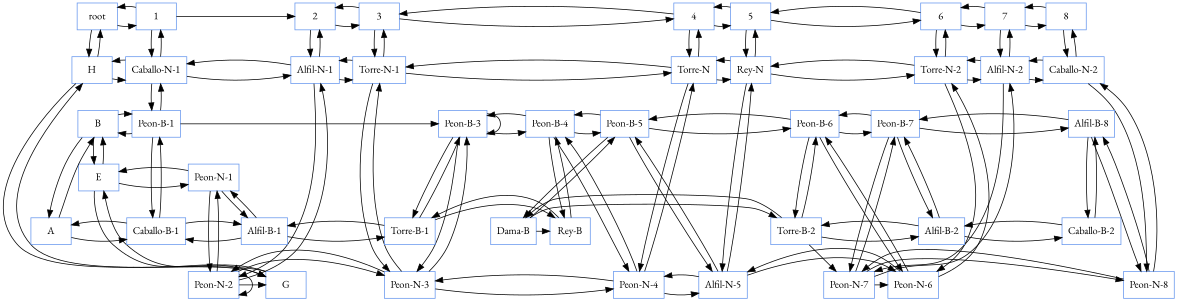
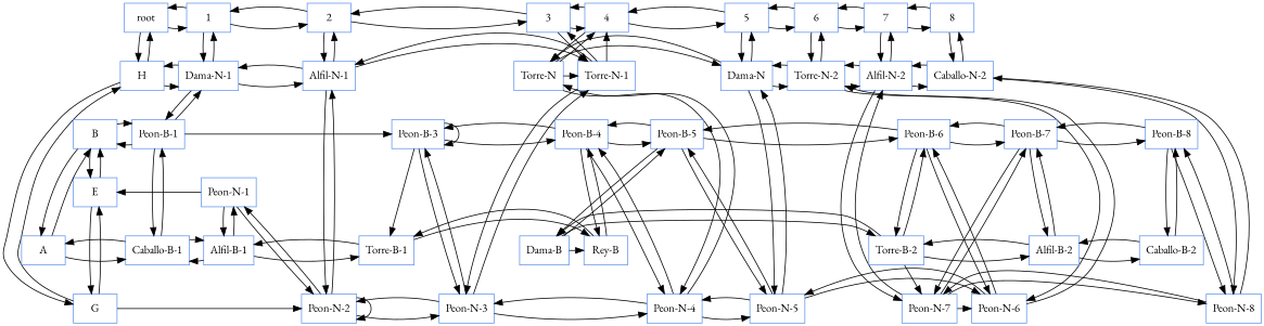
  digraph {
    fontname="EB Garamond"
    node [color=cornflowerblue fontname="EB Garamond" shape=box]
    edge [fontname="EB Garamond"]
    root
    1
    2
    3
    4
    5
    6
    7
    8
    H
-   "Caballo-N-1"
+   "Caballo-N-1" [label="Dama-N-1"]
    "Alfil-N-1"
    "Torre-N-1"
    n14 [label="Torre-N"]
-   "Dama-N" [label="Rey-N"]
+   "Dama-N"
    "Torre-N-2"
    "Alfil-N-2"
    "Caballo-N-2"
    G
    "Peon-N-2"
    "Peon-N-3"
    "Peon-N-4"
-   "Peon-N-5" [label="Alfil-N-5"]
+   "Peon-N-5"
    "Peon-N-6"
    "Peon-N-7"
    "Peon-N-8"
    E
    "Peon-N-1"
    "Peon-B-1"
    "Peon-B-3"
    "Peon-B-4"
    "Peon-B-5"
    "Peon-B-6"
    "Peon-B-7"
-   "Peon-B-8" [label="Alfil-B-8"]
+   "Peon-B-8"
    B
    "Alfil-B-1"
    A
    "Caballo-B-1"
    "Torre-B-1"
    "Rey-B"
    "Dama-B"
    "Torre-B-2"
    "Alfil-B-2"
    "Caballo-B-2"
    subgraph sub_1 {
      rank=same
      root
      1
      2
      3
      4
      5
      6
      7
      8
    }
    subgraph sub_2 {
      rank=same
      root
      1
      2
      3
      4
      5
      6
      7
      8
    }
    subgraph sub_3 {
      rank=same
      H
      "Caballo-N-1"
      "Alfil-N-1"
      "Torre-N-1"
      n14
      "Dama-N"
      "Torre-N-2"
      "Alfil-N-2"
      "Caballo-N-2"
    }
    subgraph sub_4 {
      rank=same
      G
      "Peon-N-2"
      "Peon-N-3"
      "Peon-N-4"
      "Peon-N-5"
      "Peon-N-6"
      "Peon-N-7"
      "Peon-N-8"
    }
    subgraph sub_5 {
      rank=same
      E
      "Peon-N-1"
    }
    subgraph sub_6 {
      rank=same
      "Peon-B-1"
      "Peon-B-3"
      "Peon-B-4"
      "Peon-B-5"
      "Peon-B-6"
      "Peon-B-7"
      "Peon-B-8"
      B
    }
    subgraph sub_7 {
      rank=same
      "Alfil-B-1"
      A
      "Caballo-B-1"
      "Torre-B-1"
      "Rey-B"
      "Dama-B"
      "Torre-B-2"
      "Alfil-B-2"
      "Caballo-B-2"
    }
    root -> 1
    root -> H
    1 -> root
    1 -> 2
    1 -> "Caballo-N-1"
+   2 -> 1
    2 -> 3
    2 -> "Alfil-N-1"
    3 -> 2
    3 -> 4
    3 -> "Torre-N-1"
    4 -> 3
    4 -> 5
    4 -> n14
    5 -> 4
    5 -> 6
    5 -> "Dama-N"
    6 -> 5
    6 -> 7
    6 -> "Torre-N-2"
    7 -> 6
    7 -> 8
    7 -> "Alfil-N-2"
    8 -> 7
    8 -> "Caballo-N-2"
    H -> root
    H -> "Caballo-N-1"
    H -> G
    "Caballo-N-1" -> 1
    "Caballo-N-1" -> H
    "Caballo-N-1" -> "Alfil-N-1"
    "Caballo-N-1" -> "Peon-B-1"
    "Alfil-N-1" -> 2
    "Alfil-N-1" -> "Caballo-N-1"
    "Alfil-N-1" -> "Torre-N-1"
    "Alfil-N-1" -> "Peon-N-2"
    "Torre-N-1" -> 3
    "Torre-N-1" -> "Alfil-N-1"
-   "Torre-N-1" -> n14
+   "Torre-N-1" -> 4
    "Torre-N-1" -> "Peon-N-3"
    n14 -> 4
    n14 -> "Torre-N-1"
    n14 -> "Dama-N"
    n14 -> "Peon-N-4"
    "Dama-N" -> 5
    "Dama-N" -> n14
    "Dama-N" -> "Torre-N-2"
    "Dama-N" -> "Peon-N-5"
    "Torre-N-2" -> 6
    "Torre-N-2" -> "Dama-N"
    "Torre-N-2" -> "Alfil-N-2"
    "Torre-N-2" -> "Peon-N-6"
    "Alfil-N-2" -> 7
    "Alfil-N-2" -> "Torre-N-2"
    "Alfil-N-2" -> "Caballo-N-2"
    "Alfil-N-2" -> "Peon-N-7"
    "Caballo-N-2" -> 8
    "Caballo-N-2" -> "Alfil-N-2"
    "Caballo-N-2" -> "Peon-N-8"
    G -> H
-   "Peon-N-2" -> G
+   G -> "Peon-N-2"
    G -> E
    "Peon-N-2" -> "Alfil-N-1"
    "Peon-N-2" -> "Peon-N-2"
    "Peon-N-2" -> "Peon-N-3"
    "Peon-N-2" -> "Peon-N-1"
    "Peon-N-3" -> "Torre-N-1"
    "Peon-N-3" -> "Peon-N-2"
    "Peon-N-3" -> "Peon-N-4"
    "Peon-N-3" -> "Peon-B-3"
    "Peon-N-4" -> n14
    "Peon-N-4" -> "Peon-N-3"
    "Peon-N-4" -> "Peon-N-5"
    "Peon-N-4" -> "Peon-B-4"
    "Peon-N-5" -> "Dama-N"
    "Peon-N-5" -> "Peon-N-4"
    "Peon-N-5" -> "Peon-N-6"
    "Peon-N-5" -> "Peon-B-5"
    "Peon-N-6" -> "Torre-N-2"
    "Peon-N-6" -> "Peon-N-5"
    "Peon-N-6" -> "Peon-B-6"
    "Peon-N-7" -> "Alfil-N-2"
    "Peon-N-7" -> "Peon-N-6"
    "Peon-N-7" -> "Peon-N-8"
    "Peon-N-7" -> "Peon-B-7"
    "Peon-N-8" -> "Caballo-N-2"
    "Peon-N-8" -> "Peon-N-7"
    "Peon-N-8" -> "Peon-B-8"
    E -> G
-   E -> "Peon-N-1"
    E -> B
    "Peon-N-1" -> "Peon-N-2"
    "Peon-N-1" -> E
    "Peon-N-1" -> "Alfil-B-1"
    "Peon-B-1" -> "Caballo-N-1"
    "Peon-B-1" -> "Peon-B-3"
    "Peon-B-1" -> B
    "Peon-B-1" -> "Caballo-B-1"
    "Peon-B-3" -> "Peon-N-3"
    "Peon-B-3" -> "Peon-B-3"
    "Peon-B-3" -> "Peon-B-4"
    "Peon-B-3" -> "Torre-B-1"
    "Peon-B-4" -> "Peon-N-4"
    "Peon-B-4" -> "Peon-B-3"
    "Peon-B-4" -> "Peon-B-5"
    "Peon-B-4" -> "Rey-B"
    "Peon-B-5" -> "Peon-N-5"
    "Peon-B-5" -> "Peon-B-4"
    "Peon-B-5" -> "Peon-B-6"
    "Peon-B-5" -> "Dama-B"
    "Peon-B-6" -> "Peon-N-6"
    "Peon-B-6" -> "Peon-B-5"
    "Peon-B-6" -> "Peon-B-7"
    "Peon-B-6" -> "Torre-B-2"
    "Peon-B-7" -> "Peon-N-7"
    "Peon-B-7" -> "Peon-B-6"
    "Peon-B-7" -> "Peon-B-8"
    "Peon-B-7" -> "Alfil-B-2"
    "Peon-B-8" -> "Peon-N-8"
    "Peon-B-8" -> "Peon-B-7"
    "Peon-B-8" -> "Caballo-B-2"
    B -> E
    B -> "Peon-B-1"
    B -> A
    "Alfil-B-1" -> "Peon-N-1"
    "Alfil-B-1" -> "Caballo-B-1"
    "Alfil-B-1" -> "Torre-B-1"
    A -> B
    A -> "Caballo-B-1"
    "Caballo-B-1" -> "Peon-B-1"
    "Caballo-B-1" -> "Alfil-B-1"
    "Caballo-B-1" -> A
-   "Torre-B-1" -> "Peon-B-3"
    "Torre-B-1" -> "Alfil-B-1"
    "Torre-B-1" -> "Rey-B"
    "Rey-B" -> "Peon-B-4"
    "Rey-B" -> "Torre-B-1"
    "Dama-B" -> "Peon-B-5"
    "Dama-B" -> "Rey-B"
    "Dama-B" -> "Torre-B-2"
    "Torre-B-2" -> "Peon-N-7"
    "Torre-B-2" -> "Peon-B-6"
    "Torre-B-2" -> "Dama-B"
    "Torre-B-2" -> "Alfil-B-2"
    "Alfil-B-2" -> "Peon-B-7"
    "Alfil-B-2" -> "Torre-B-2"
    "Alfil-B-2" -> "Caballo-B-2"
    "Caballo-B-2" -> "Peon-B-8"
    "Caballo-B-2" -> "Alfil-B-2"
  }
